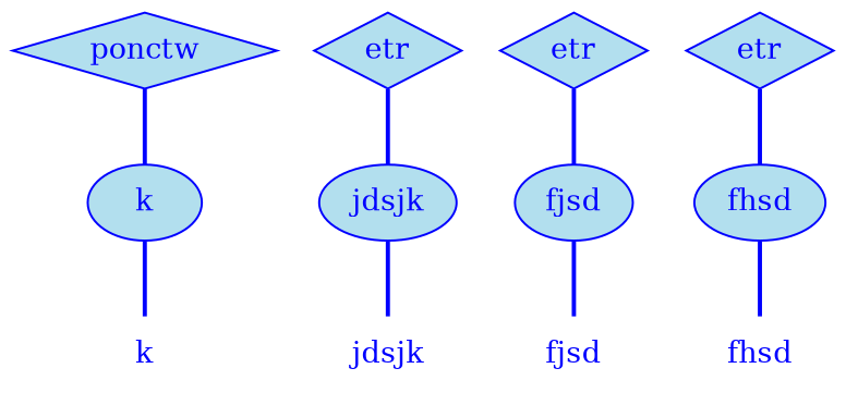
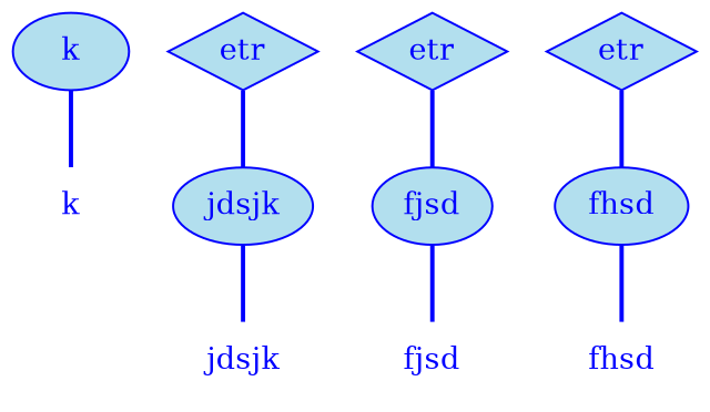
  digraph {
    node [fillcolor=lightblue2 fontcolor=blue shape=plaintext color=blue style=filled]
    edge [arrowhead=none color=blue fontcolor=blue minlen=1 style=bold]
    n1 [height=0.50 label=k width=0.75 color="" style=""]
    n2 [height=0.50 label=k shape=ellipse width=0.75]
-   n3 [height=0.50 label=ponctw shape=diamond width=1.28]
    n4 [height=0.50 label=jdsjk width=0.75 color="" style=""]
    n5 [height=0.50 label=jdsjk shape=ellipse width=0.89]
    n6 [height=0.50 label=etr shape=diamond width=0.75]
    n7 [height=0.50 label=fjsd width=0.75 color="" style=""]
    n8 [height=0.50 label=fjsd shape=ellipse width=0.75]
    n9 [height=0.50 label=etr shape=diamond width=0.75]
    n10 [height=0.50 label=fhsd width=0.75 color="" style=""]
    n11 [height=0.50 label=fhsd shape=ellipse width=0.86]
    n12 [height=0.50 label=etr shape=diamond width=0.75]
    n2 -> n1
-   n3 -> n2
    n5 -> n4
    n6 -> n5
    n8 -> n7
    n9 -> n8
    n11 -> n10
    n12 -> n11
  }
